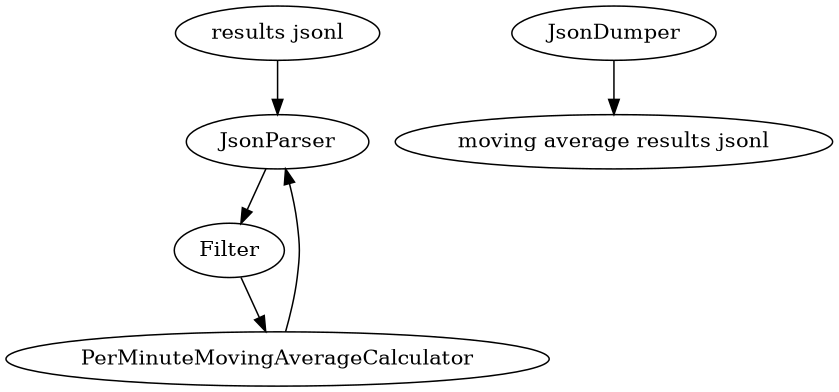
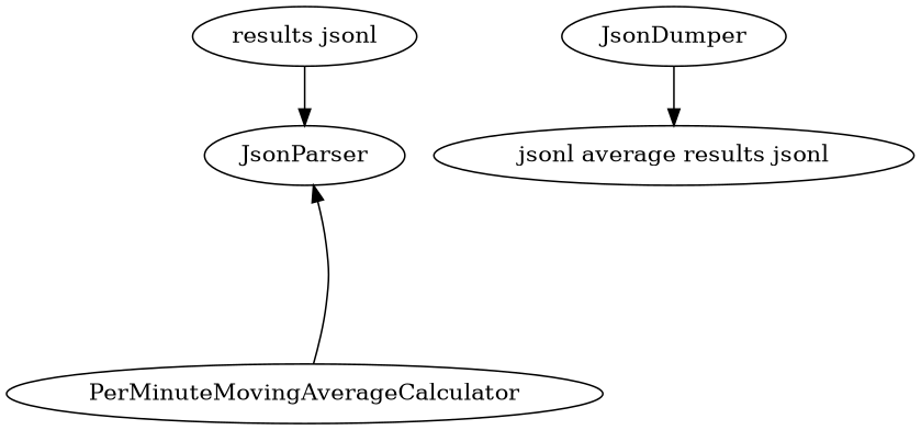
  digraph {
    rankdir=TB
    n1 [label="results jsonl"]
    JsonParser
-   Filter
    PerMinuteMovingAverageCalculator
    JsonDumper
-   "moving average results jsonl"
+   "moving average results jsonl" [label="jsonl average results jsonl"]
    n1 -> JsonParser
-   JsonParser -> Filter
-   Filter -> PerMinuteMovingAverageCalculator
    PerMinuteMovingAverageCalculator -> JsonParser
    JsonDumper -> "moving average results jsonl"
  }
